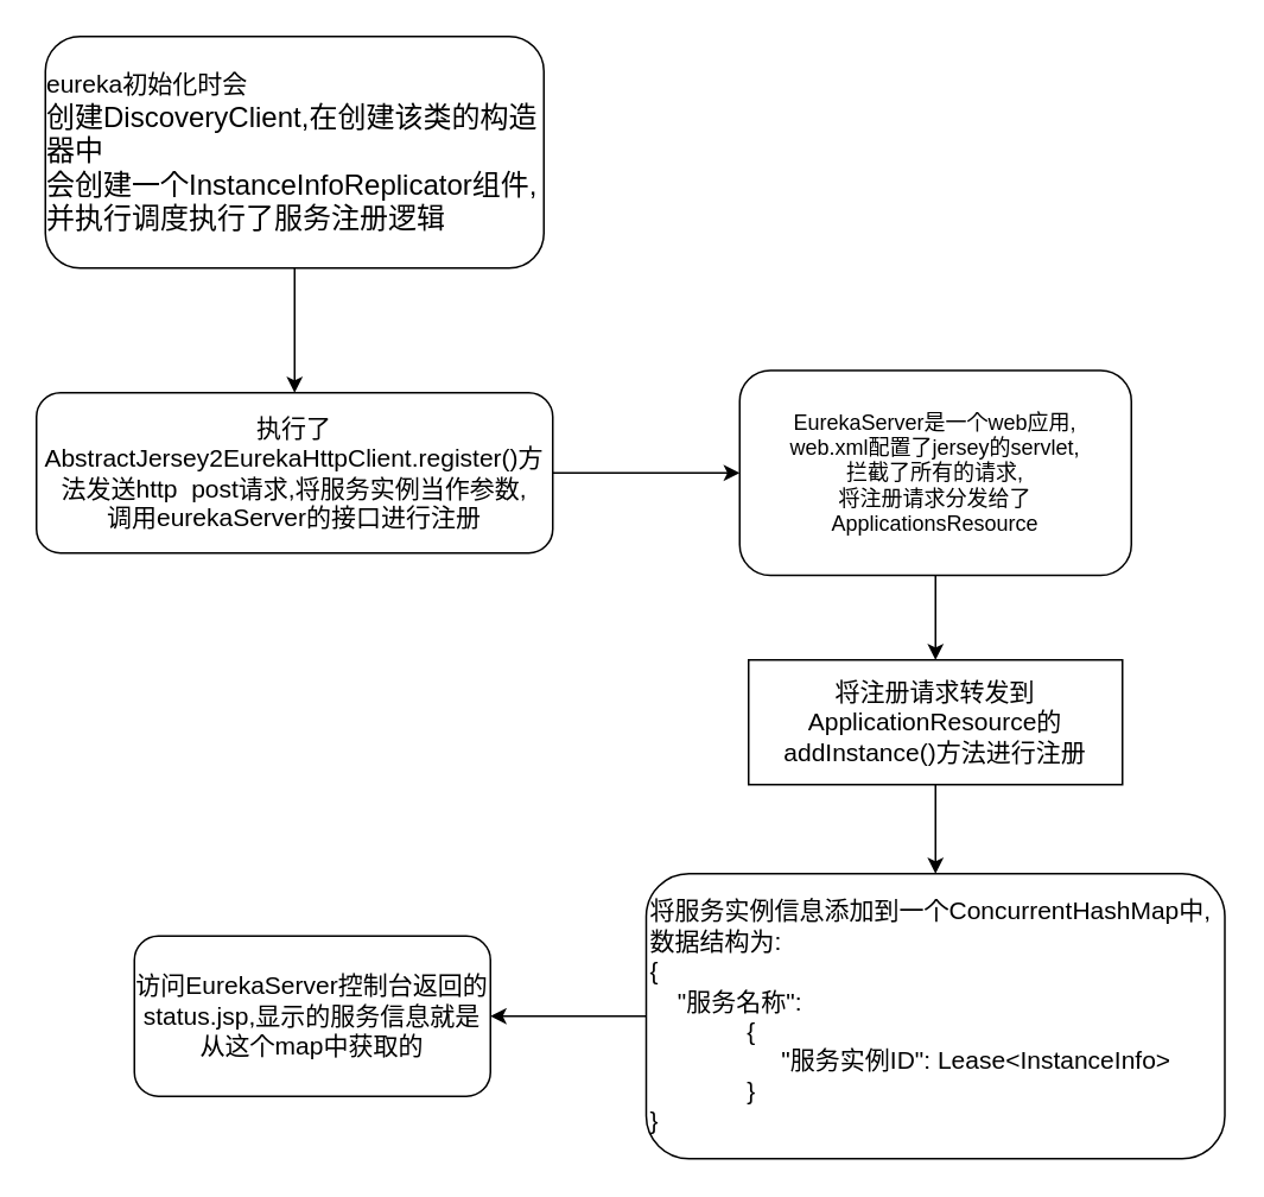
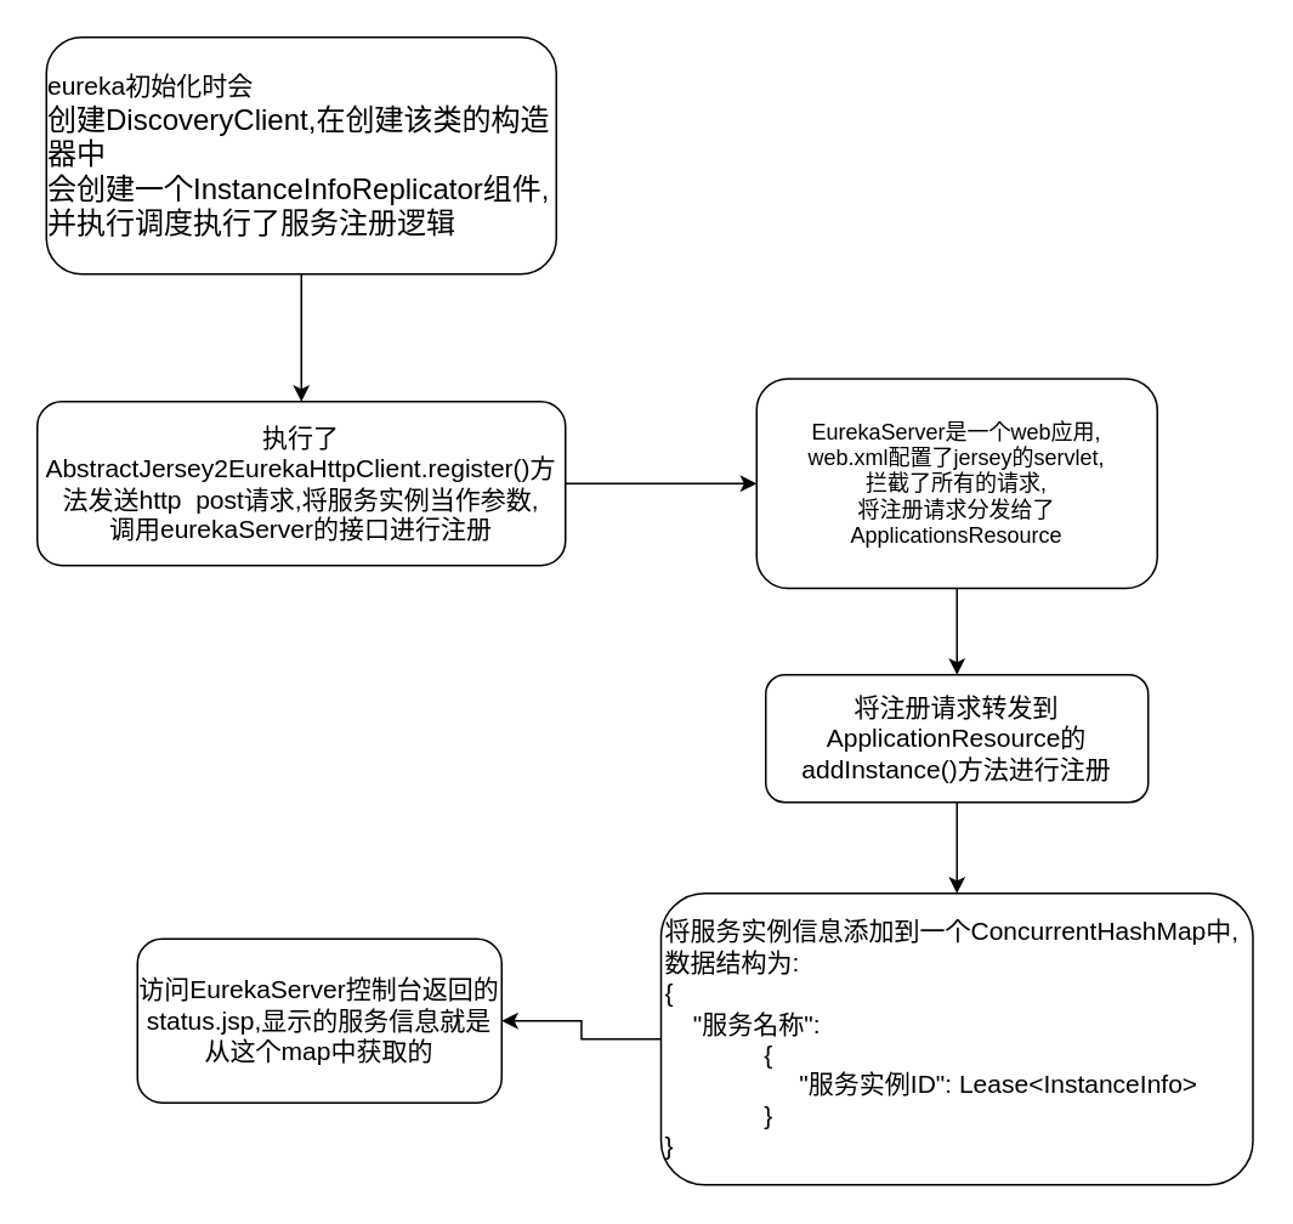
  <mxCell id="0" />
  <mxCell id="1" parent="0" />
  <mxCell id="2" style="edgeStyle=orthogonalEdgeStyle;rounded=0;orthogonalLoop=1;jettySize=auto;html=1;" edge="1" parent="1" source="3" target="5"><mxGeometry relative="1" as="geometry" /></mxCell>
  <mxCell id="3" value="&lt;div style=&quot;text-align: left&quot;&gt;&lt;span&gt;&lt;font style=&quot;font-size: 14px&quot;&gt;eureka初始化时会&lt;/font&gt;&lt;/span&gt;&lt;/div&gt;&lt;div style=&quot;text-align: left&quot;&gt;&lt;span&gt;&lt;font size=&quot;3&quot;&gt;创建DiscoveryClient,在创建该类的构造器中&lt;/font&gt;&lt;/span&gt;&lt;/div&gt;&lt;div style=&quot;text-align: left&quot;&gt;&lt;span&gt;&lt;font size=&quot;3&quot;&gt;会创建一个InstanceInfoReplicator组件,&lt;/font&gt;&lt;/span&gt;&lt;/div&gt;&lt;div style=&quot;text-align: left&quot;&gt;&lt;span&gt;&lt;font size=&quot;3&quot;&gt;并执行调度执行了服务注册逻辑&lt;/font&gt;&lt;/span&gt;&lt;/div&gt;" style="rounded=1;whiteSpace=wrap;html=1;" vertex="1" parent="1"><mxGeometry x="25" y="20" width="280" height="130" as="geometry" /></mxCell>
  <mxCell id="4" style="edgeStyle=orthogonalEdgeStyle;rounded=0;orthogonalLoop=1;jettySize=auto;html=1;" edge="1" parent="1" source="5" target="7"><mxGeometry relative="1" as="geometry" /></mxCell>
  <mxCell id="5" value="&lt;font style=&quot;font-size: 14px&quot;&gt;执行了AbstractJersey2EurekaHttpClient.register()方法发送http&amp;nbsp; post请求,将服务实例当作参数,&lt;br&gt;调用eurekaServer的接口进行注册&lt;/font&gt;" style="rounded=1;whiteSpace=wrap;html=1;" vertex="1" parent="1"><mxGeometry x="20" y="220" width="290" height="90" as="geometry" /></mxCell>
  <mxCell id="6" style="edgeStyle=orthogonalEdgeStyle;rounded=0;orthogonalLoop=1;jettySize=auto;html=1;entryX=0.5;entryY=0;entryDx=0;entryDy=0;" edge="1" parent="1" source="7" target="9"><mxGeometry relative="1" as="geometry" /></mxCell>
  <mxCell id="7" value="EurekaServer是一个web应用,&lt;br&gt;web.xml配置了jersey的servlet,&lt;br&gt;拦截了所有的请求,&lt;br&gt;将注册请求分发给了ApplicationsResource" style="rounded=1;whiteSpace=wrap;html=1;" vertex="1" parent="1"><mxGeometry x="415" y="207.5" width="220" height="115" as="geometry" /></mxCell>
  <mxCell id="8" style="edgeStyle=orthogonalEdgeStyle;rounded=0;orthogonalLoop=1;jettySize=auto;html=1;" edge="1" parent="1" source="9" target="11"><mxGeometry relative="1" as="geometry" /></mxCell>
- <mxCell id="9" value="&lt;font style=&quot;font-size: 14px&quot;&gt;将注册请求转发到ApplicationResource的addInstance()方法进行注册&lt;/font&gt;" style="whiteSpace=wrap;html=1;rounded=0;" vertex="1" parent="1"><mxGeometry x="420" y="370" width="210" height="70" as="geometry" /></mxCell>
+ <mxCell id="9" value="&lt;font style=&quot;font-size: 14px&quot;&gt;将注册请求转发到ApplicationResource的addInstance()方法进行注册&lt;/font&gt;" style="rounded=1;whiteSpace=wrap;html=1;" vertex="1" parent="1"><mxGeometry x="420" y="370" width="210" height="70" as="geometry" /></mxCell>
  <mxCell id="10" style="edgeStyle=orthogonalEdgeStyle;rounded=0;orthogonalLoop=1;jettySize=auto;html=1;entryX=1;entryY=0.5;entryDx=0;entryDy=0;" edge="1" parent="1" source="11" target="12"><mxGeometry relative="1" as="geometry" /></mxCell>
  <mxCell id="11" value="&lt;font style=&quot;font-size: 14px&quot;&gt;将服务实例信息添加到一个ConcurrentHashMap中,&lt;br&gt;数据结构为:&lt;br&gt;{&lt;br&gt;&amp;nbsp; &amp;nbsp; &quot;服务名称&quot;:&lt;br&gt;&amp;nbsp; &amp;nbsp; &amp;nbsp; &amp;nbsp; &amp;nbsp; &amp;nbsp; &amp;nbsp; {&lt;br&gt;&amp;nbsp; &amp;nbsp; &amp;nbsp; &amp;nbsp; &amp;nbsp; &amp;nbsp; &amp;nbsp; &amp;nbsp; &amp;nbsp; &amp;nbsp;&quot;服务实例ID&quot;: Lease&amp;lt;InstanceInfo&amp;gt;&lt;br&gt;&amp;nbsp; &amp;nbsp; &amp;nbsp; &amp;nbsp; &amp;nbsp; &amp;nbsp; &amp;nbsp; }&lt;br&gt;}&lt;/font&gt;" style="rounded=1;whiteSpace=wrap;html=1;align=left;" vertex="1" parent="1"><mxGeometry x="362.5" y="490" width="325" height="160" as="geometry" /></mxCell>
- <mxCell id="12" value="&lt;font style=&quot;font-size: 14px&quot;&gt;访问EurekaServer控制台返回的status.jsp,显示的服务信息就是从这个map中获取的&lt;/font&gt;" style="rounded=1;whiteSpace=wrap;html=1;" vertex="1" parent="1"><mxGeometry x="75" y="525" width="200" height="90" as="geometry" /></mxCell>
+ <mxCell id="12" value="&lt;font style=&quot;font-size: 14px&quot;&gt;访问EurekaServer控制台返回的status.jsp,显示的服务信息就是从这个map中获取的&lt;/font&gt;" style="rounded=1;whiteSpace=wrap;html=1;" vertex="1" parent="1"><mxGeometry x="75" y="515" width="200" height="90" as="geometry" /></mxCell>
